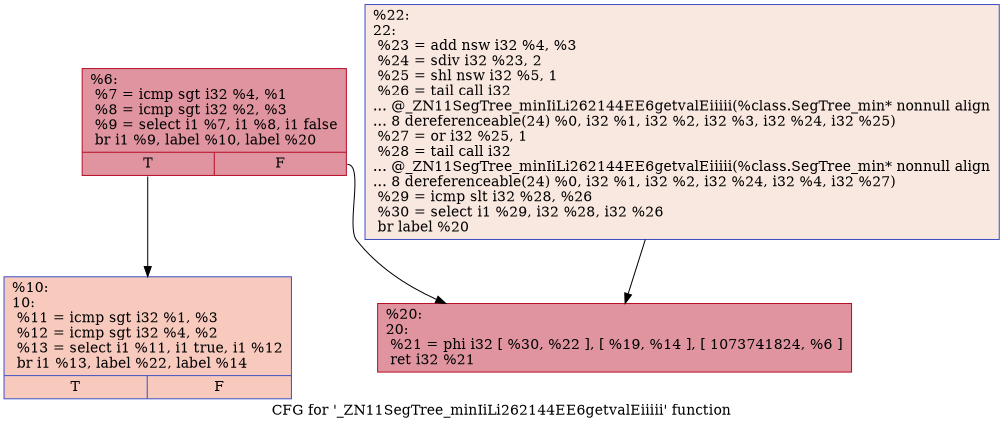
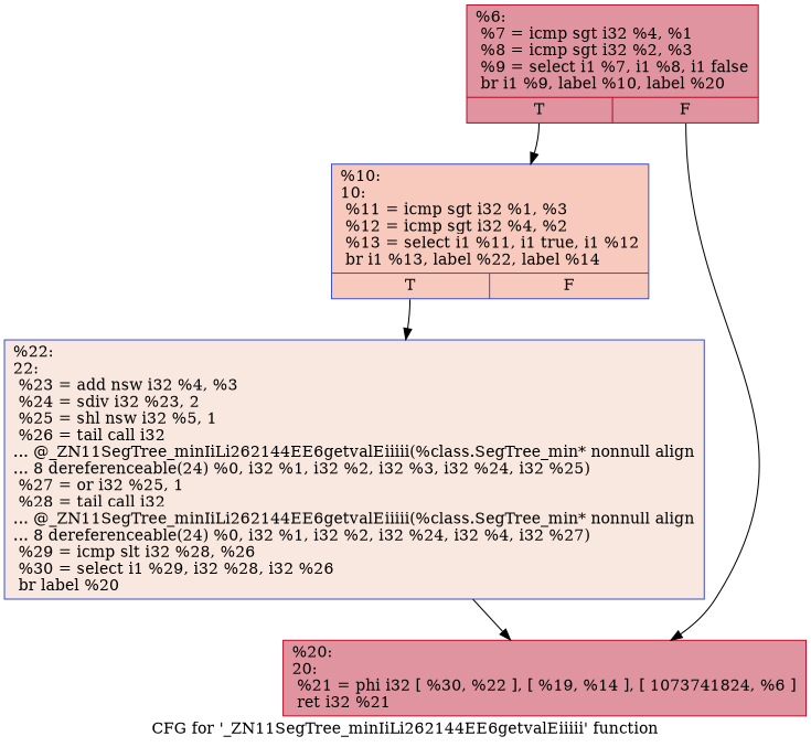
  digraph {
    label="CFG for '_ZN11SegTree_minIiLi262144EE6getvalEiiiii' function"
    node [color="#b70d28ff" fillcolor="#b70d2870" shape=record style=filled]
    edge [tailport=s0]
    n1 [label="{%6:\l  %7 = icmp sgt i32 %4, %1\l  %8 = icmp sgt i32 %2, %3\l  %9 = select i1 %7, i1 %8, i1 false\l  br i1 %9, label %10, label %20\l|{<s0>T|<s1>F}}"]
    n2 [color="#3d50c3ff" fillcolor="#ef886b70" label="{%10:\l10:                                               \l  %11 = icmp sgt i32 %1, %3\l  %12 = icmp sgt i32 %4, %2\l  %13 = select i1 %11, i1 true, i1 %12\l  br i1 %13, label %22, label %14\l|{<s0>T|<s1>F}}"]
    n3 [label="{%20:\l20:                                               \l  %21 = phi i32 [ %30, %22 ], [ %19, %14 ], [ 1073741824, %6 ]\l  ret i32 %21\l}"]
    n4 [color="#3d50c3ff" fillcolor="#f1ccb870" label="{%22:\l22:                                               \l  %23 = add nsw i32 %4, %3\l  %24 = sdiv i32 %23, 2\l  %25 = shl nsw i32 %5, 1\l  %26 = tail call i32\l... @_ZN11SegTree_minIiLi262144EE6getvalEiiiii(%class.SegTree_min* nonnull align\l... 8 dereferenceable(24) %0, i32 %1, i32 %2, i32 %3, i32 %24, i32 %25)\l  %27 = or i32 %25, 1\l  %28 = tail call i32\l... @_ZN11SegTree_minIiLi262144EE6getvalEiiiii(%class.SegTree_min* nonnull align\l... 8 dereferenceable(24) %0, i32 %1, i32 %2, i32 %24, i32 %4, i32 %27)\l  %29 = icmp slt i32 %28, %26\l  %30 = select i1 %29, i32 %28, i32 %26\l  br label %20\l}"]
    n1 -> n2
    n1 -> n3 [tailport=s1]
+   n2 -> n4
    n4 -> n3 [tailport=""]
  }
